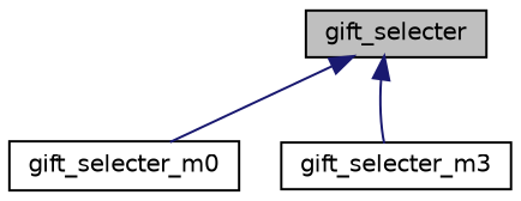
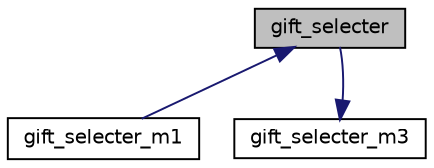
  digraph {
    node [color=black fillcolor=white fontname=Helvetica fontsize=10 shape=record style=filled]
    edge [color=midnightblue dir=back fontname=Helvetica fontsize=10 labelfontname=Helvetica labelfontsize=10 style=solid]
    n1 [fillcolor=grey75 fontcolor=black height=0.2 label=gift_selecter width=0.4]
-   n2 [height=0.2 label=gift_selecter_m0 width=0.4]
+   n2 [height=0.2 label=gift_selecter_m1 width=0.4]
    n3 [height=0.2 label=gift_selecter_m3 width=0.4]
    n1 -> n2
-   n1 -> n3
+   n3 -> n1
  }
